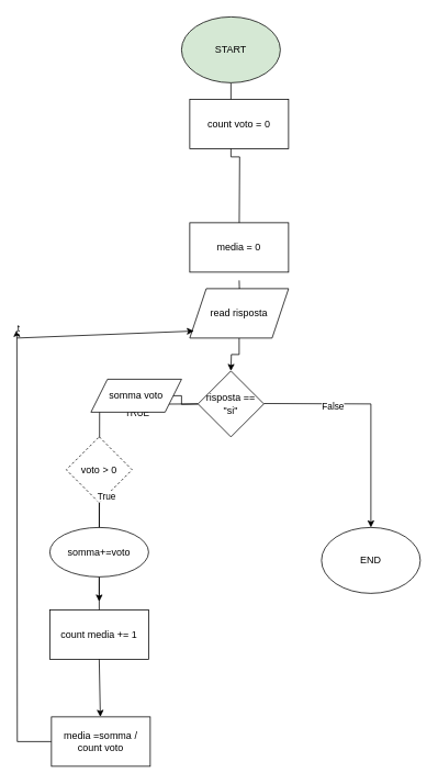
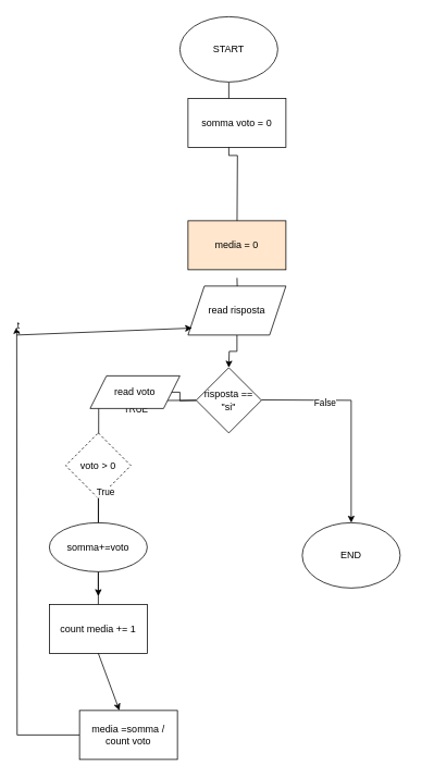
  <mxCell id="0" />
  <mxCell id="1" parent="0" />
  <mxCell id="2" value="" style="edgeStyle=orthogonalEdgeStyle;rounded=0;orthogonalLoop=1;jettySize=auto;html=1;" edge="1" parent="1" source="3"><mxGeometry relative="1" as="geometry"><mxPoint x="290.059" y="280" as="targetPoint" /></mxGeometry></mxCell>
- <mxCell id="3" value="START" style="ellipse;whiteSpace=wrap;html=1;fillColor=#d5e8d4;" vertex="1" parent="1"><mxGeometry x="220" y="20" width="120" height="80" as="geometry" /></mxCell>
+ <mxCell id="3" value="START" style="ellipse;whiteSpace=wrap;html=1;" vertex="1" parent="1"><mxGeometry x="220" y="20" width="120" height="80" as="geometry" /></mxCell>
  <mxCell id="4" value="" style="edgeStyle=orthogonalEdgeStyle;rounded=0;orthogonalLoop=1;jettySize=auto;html=1;" edge="1" parent="1" source="24"><mxGeometry relative="1" as="geometry"><mxPoint x="290.059" y="340" as="sourcePoint" /><mxPoint x="280" y="450" as="targetPoint" /></mxGeometry></mxCell>
  <mxCell id="5" value="" style="edgeStyle=orthogonalEdgeStyle;rounded=0;orthogonalLoop=1;jettySize=auto;html=1;" edge="1" parent="1"><mxGeometry relative="1" as="geometry"><mxPoint x="240" y="490" as="sourcePoint" /><mxPoint x="120" y="730" as="targetPoint" /></mxGeometry></mxCell>
  <mxCell id="6" value="" style="edgeStyle=orthogonalEdgeStyle;rounded=0;orthogonalLoop=1;jettySize=auto;html=1;" edge="1" parent="1" source="9"><mxGeometry relative="1" as="geometry"><mxPoint x="120" y="780" as="targetPoint" /></mxGeometry></mxCell>
  <mxCell id="7" value="" style="edgeStyle=orthogonalEdgeStyle;rounded=0;orthogonalLoop=1;jettySize=auto;html=1;entryX=0.5;entryY=0;entryDx=0;entryDy=0;" edge="1" parent="1" target="18"><mxGeometry relative="1" as="geometry"><mxPoint x="320" y="489.5" as="sourcePoint" /><mxPoint x="390" y="489.5" as="targetPoint" /></mxGeometry></mxCell>
  <mxCell id="8" value="False" style="edgeLabel;html=1;align=center;verticalAlign=middle;resizable=0;points=[];" vertex="1" connectable="0" parent="7"><mxGeometry x="-0.4" y="-3" relative="1" as="geometry"><mxPoint as="offset" /></mxGeometry></mxCell>
  <mxCell id="9" value="voto &amp;gt; 0" style="rhombus;whiteSpace=wrap;html=1;dashed=1;" vertex="1" parent="1"><mxGeometry x="80" y="530" width="80" height="80" as="geometry" /></mxCell>
- <mxCell id="10" value="media = 0" style="rounded=0;whiteSpace=wrap;html=1;" vertex="1" parent="1"><mxGeometry x="230" y="270" width="120" height="60" as="geometry" /></mxCell>
+ <mxCell id="10" value="media = 0" style="rounded=0;whiteSpace=wrap;html=1;fillColor=#ffe6cc;" vertex="1" parent="1"><mxGeometry x="230" y="270" width="120" height="60" as="geometry" /></mxCell>
  <mxCell id="11" style="edgeStyle=orthogonalEdgeStyle;rounded=0;orthogonalLoop=1;jettySize=auto;html=1;exitX=0;exitY=0.5;exitDx=0;exitDy=0;" edge="1" parent="1" source="13"><mxGeometry relative="1" as="geometry"><mxPoint x="20" y="400" as="targetPoint" /></mxGeometry></mxCell>
  <mxCell id="12" value="t" style="edgeLabel;html=1;align=center;verticalAlign=middle;resizable=0;points=[];" vertex="1" connectable="0" parent="11"><mxGeometry x="1" y="-3" relative="1" as="geometry"><mxPoint x="-1" y="-2" as="offset" /></mxGeometry></mxCell>
- <mxCell id="13" value="media =somma / count voto " style="whiteSpace=wrap;html=1;" vertex="1" parent="1"><mxGeometry x="62" y="870" width="120" height="60" as="geometry" /></mxCell>
+ <mxCell id="13" value="media =somma / count voto " style="whiteSpace=wrap;html=1;" vertex="1" parent="1"><mxGeometry x="97" y="870" width="120" height="60" as="geometry" /></mxCell>
  <mxCell id="14" value="somma+=voto" style="ellipse;whiteSpace=wrap;html=1;" vertex="1" parent="1"><mxGeometry x="60" y="640" width="120" height="60" as="geometry" /></mxCell>
  <mxCell id="15" value="count media += 1" style="rounded=0;whiteSpace=wrap;html=1;" vertex="1" parent="1"><mxGeometry x="60" y="740" width="120" height="60" as="geometry" /></mxCell>
  <mxCell id="16" value="&lt;div&gt;risposta == &quot;si&quot;&lt;br&gt;&lt;/div&gt;" style="rhombus;whiteSpace=wrap;html=1;" vertex="1" parent="1"><mxGeometry x="240" y="450" width="80" height="80" as="geometry" /></mxCell>
- <mxCell id="17" value="count voto = 0" style="rounded=0;whiteSpace=wrap;html=1;" vertex="1" parent="1"><mxGeometry x="230" y="120" width="120" height="60" as="geometry" /></mxCell>
- <mxCell id="18" value="END" style="ellipse;whiteSpace=wrap;html=1;" vertex="1" parent="1"><mxGeometry x="390" y="640" width="120" height="80" as="geometry" /></mxCell>
+ <mxCell id="17" value="somma voto = 0" style="rounded=0;whiteSpace=wrap;html=1;" vertex="1" parent="1"><mxGeometry x="230" y="120" width="120" height="60" as="geometry" /></mxCell>
+ <mxCell id="18" value="END" style="ellipse;whiteSpace=wrap;html=1;" vertex="1" parent="1"><mxGeometry x="370" y="640" width="120" height="80" as="geometry" /></mxCell>
  <mxCell id="19" value="" style="edgeStyle=orthogonalEdgeStyle;rounded=0;orthogonalLoop=1;jettySize=auto;html=1;" edge="1" parent="1" target="22"><mxGeometry relative="1" as="geometry"><mxPoint x="240" y="490" as="sourcePoint" /><mxPoint x="120" y="530" as="targetPoint" /></mxGeometry></mxCell>
  <mxCell id="20" value="True" style="edgeLabel;html=1;align=center;verticalAlign=middle;resizable=0;points=[];" vertex="1" connectable="0" parent="19"><mxGeometry x="-0.075" y="2" relative="1" as="geometry"><mxPoint x="-82" y="119" as="offset" /></mxGeometry></mxCell>
  <mxCell id="21" value="TRUE" style="edgeLabel;html=1;align=center;verticalAlign=middle;resizable=0;points=[];" vertex="1" connectable="0" parent="19"><mxGeometry x="-0.036" y="-4" relative="1" as="geometry"><mxPoint x="-44" y="24" as="offset" /></mxGeometry></mxCell>
- <mxCell id="22" value="somma voto" style="shape=parallelogram;perimeter=parallelogramPerimeter;whiteSpace=wrap;html=1;fixedSize=1;" vertex="1" parent="1"><mxGeometry x="110" y="460" width="110" height="40" as="geometry" /></mxCell>
+ <mxCell id="22" value="read voto" style="shape=parallelogram;perimeter=parallelogramPerimeter;whiteSpace=wrap;html=1;fixedSize=1;" vertex="1" parent="1"><mxGeometry x="110" y="460" width="110" height="40" as="geometry" /></mxCell>
  <mxCell id="23" value="" style="edgeStyle=orthogonalEdgeStyle;rounded=0;orthogonalLoop=1;jettySize=auto;html=1;" edge="1" parent="1" target="24"><mxGeometry relative="1" as="geometry"><mxPoint x="290.059" y="340" as="sourcePoint" /><mxPoint x="280" y="450" as="targetPoint" /></mxGeometry></mxCell>
  <mxCell id="24" value="read risposta" style="shape=parallelogram;perimeter=parallelogramPerimeter;whiteSpace=wrap;html=1;fixedSize=1;" vertex="1" parent="1"><mxGeometry x="230" y="350" width="120" height="60" as="geometry" /></mxCell>
  <mxCell id="25" value="" style="endArrow=classic;html=1;rounded=0;entryX=0.042;entryY=0.858;entryDx=0;entryDy=0;entryPerimeter=0;" edge="1" parent="1" target="24"><mxGeometry width="50" height="50" relative="1" as="geometry"><mxPoint x="20" y="410" as="sourcePoint" /><mxPoint x="70" y="360" as="targetPoint" /></mxGeometry></mxCell>
  <mxCell id="26" value="" style="endArrow=classic;html=1;rounded=0;" edge="1" parent="1" target="13"><mxGeometry width="50" height="50" relative="1" as="geometry"><mxPoint x="120" y="800" as="sourcePoint" /><mxPoint x="170" y="750" as="targetPoint" /></mxGeometry></mxCell>
